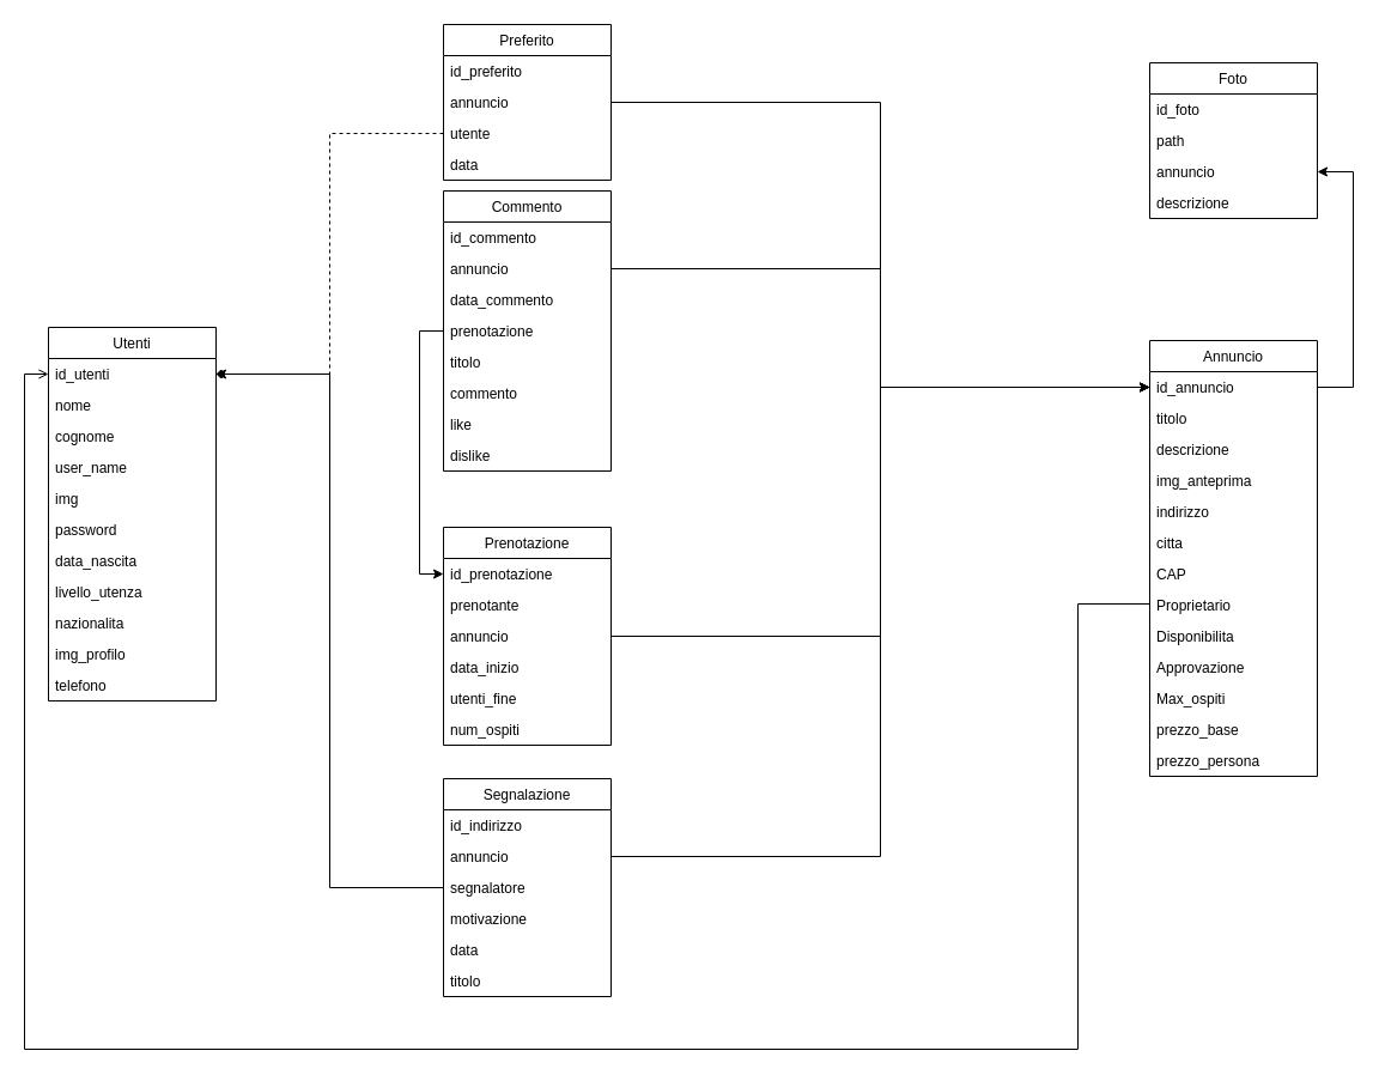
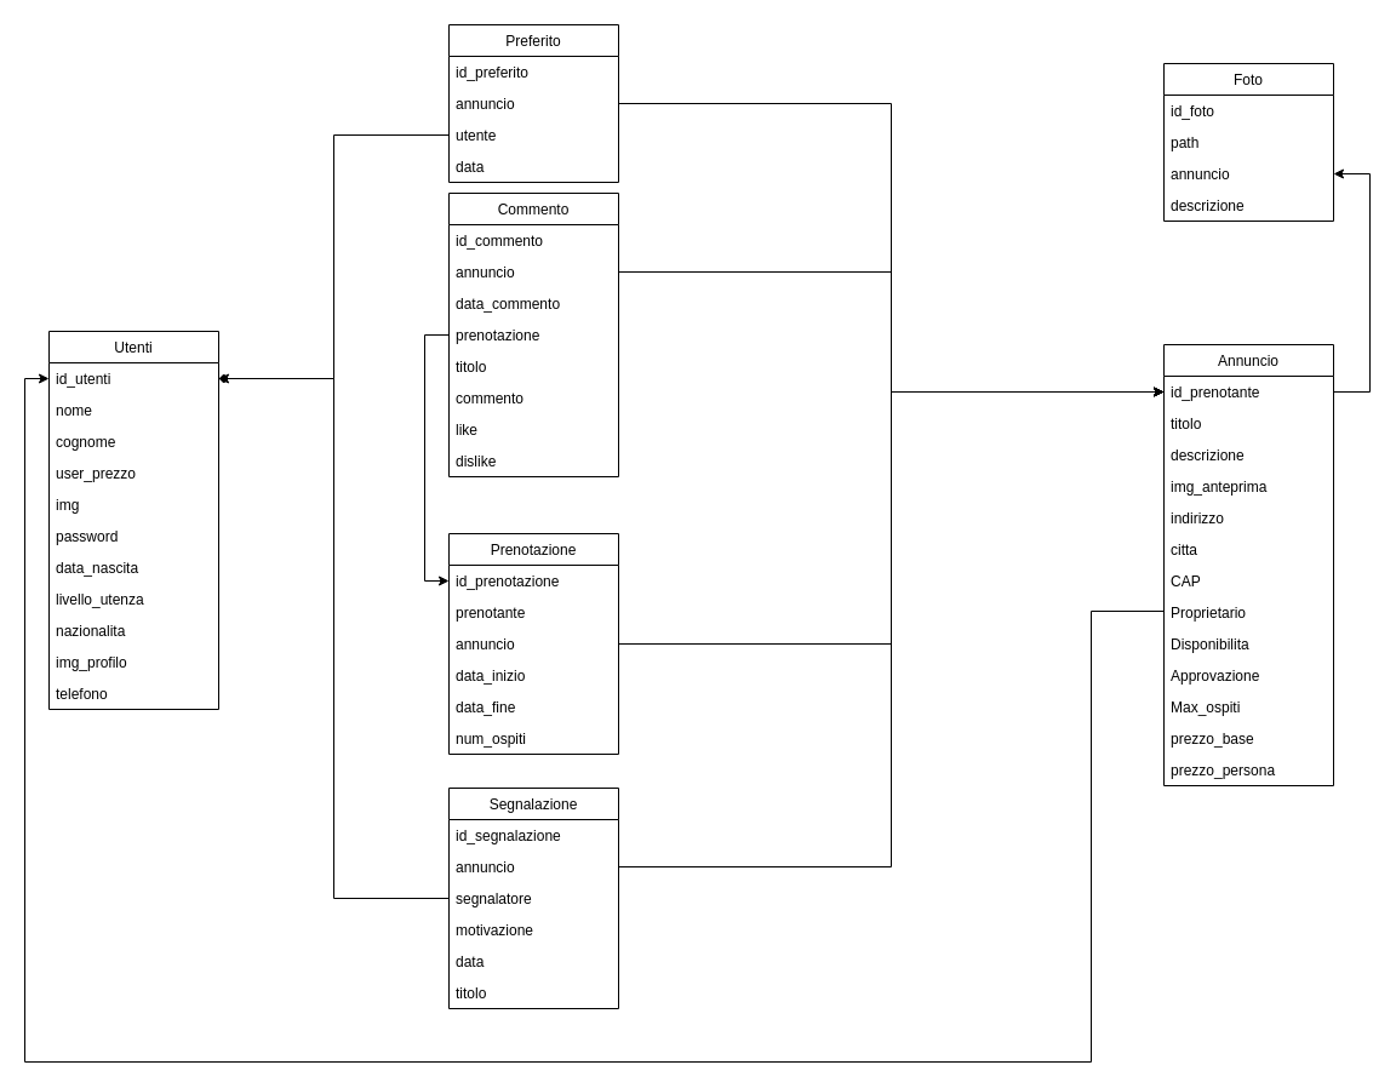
  <mxCell id="0" />
  <mxCell id="1" parent="0" />
  <mxCell id="2" value="Annuncio" style="swimlane;fontStyle=0;childLayout=stackLayout;horizontal=1;startSize=26;fillColor=none;horizontalStack=0;resizeParent=1;resizeParentMax=0;resizeLast=0;collapsible=1;marginBottom=0;" parent="1" vertex="1"><mxGeometry x="960" y="284" width="140" height="364" as="geometry" /></mxCell>
- <mxCell id="3" value="id_annuncio" style="text;strokeColor=none;fillColor=none;align=left;verticalAlign=top;spacingLeft=4;spacingRight=4;overflow=hidden;rotatable=0;points=[[0,0.5],[1,0.5]];portConstraint=eastwest;" parent="2" vertex="1"><mxGeometry y="26" width="140" height="26" as="geometry" /></mxCell>
+ <mxCell id="3" value="id_prenotante" style="text;strokeColor=none;fillColor=none;align=left;verticalAlign=top;spacingLeft=4;spacingRight=4;overflow=hidden;rotatable=0;points=[[0,0.5],[1,0.5]];portConstraint=eastwest;" parent="2" vertex="1"><mxGeometry y="26" width="140" height="26" as="geometry" /></mxCell>
  <mxCell id="4" value="titolo" style="text;strokeColor=none;fillColor=none;align=left;verticalAlign=top;spacingLeft=4;spacingRight=4;overflow=hidden;rotatable=0;points=[[0,0.5],[1,0.5]];portConstraint=eastwest;" parent="2" vertex="1"><mxGeometry y="52" width="140" height="26" as="geometry" /></mxCell>
  <mxCell id="5" value="descrizione" style="text;strokeColor=none;fillColor=none;align=left;verticalAlign=top;spacingLeft=4;spacingRight=4;overflow=hidden;rotatable=0;points=[[0,0.5],[1,0.5]];portConstraint=eastwest;" parent="2" vertex="1"><mxGeometry y="78" width="140" height="26" as="geometry" /></mxCell>
  <mxCell id="6" value="img_anteprima" style="text;strokeColor=none;fillColor=none;align=left;verticalAlign=top;spacingLeft=4;spacingRight=4;overflow=hidden;rotatable=0;points=[[0,0.5],[1,0.5]];portConstraint=eastwest;" parent="2" vertex="1"><mxGeometry y="104" width="140" height="26" as="geometry" /></mxCell>
  <mxCell id="7" value="indirizzo" style="text;strokeColor=none;fillColor=none;align=left;verticalAlign=top;spacingLeft=4;spacingRight=4;overflow=hidden;rotatable=0;points=[[0,0.5],[1,0.5]];portConstraint=eastwest;" parent="2" vertex="1"><mxGeometry y="130" width="140" height="26" as="geometry" /></mxCell>
  <mxCell id="8" value="citta" style="text;strokeColor=none;fillColor=none;align=left;verticalAlign=top;spacingLeft=4;spacingRight=4;overflow=hidden;rotatable=0;points=[[0,0.5],[1,0.5]];portConstraint=eastwest;" parent="2" vertex="1"><mxGeometry y="156" width="140" height="26" as="geometry" /></mxCell>
  <mxCell id="9" value="CAP" style="text;strokeColor=none;fillColor=none;align=left;verticalAlign=top;spacingLeft=4;spacingRight=4;overflow=hidden;rotatable=0;points=[[0,0.5],[1,0.5]];portConstraint=eastwest;" parent="2" vertex="1"><mxGeometry y="182" width="140" height="26" as="geometry" /></mxCell>
  <mxCell id="10" value="Proprietario" style="text;strokeColor=none;fillColor=none;align=left;verticalAlign=top;spacingLeft=4;spacingRight=4;overflow=hidden;rotatable=0;points=[[0,0.5],[1,0.5]];portConstraint=eastwest;" parent="2" vertex="1"><mxGeometry y="208" width="140" height="26" as="geometry" /></mxCell>
  <mxCell id="11" value="Disponibilita" style="text;strokeColor=none;fillColor=none;align=left;verticalAlign=top;spacingLeft=4;spacingRight=4;overflow=hidden;rotatable=0;points=[[0,0.5],[1,0.5]];portConstraint=eastwest;" parent="2" vertex="1"><mxGeometry y="234" width="140" height="26" as="geometry" /></mxCell>
  <mxCell id="12" value="Approvazione" style="text;strokeColor=none;fillColor=none;align=left;verticalAlign=top;spacingLeft=4;spacingRight=4;overflow=hidden;rotatable=0;points=[[0,0.5],[1,0.5]];portConstraint=eastwest;" parent="2" vertex="1"><mxGeometry y="260" width="140" height="26" as="geometry" /></mxCell>
  <mxCell id="13" value="Max_ospiti" style="text;strokeColor=none;fillColor=none;align=left;verticalAlign=top;spacingLeft=4;spacingRight=4;overflow=hidden;rotatable=0;points=[[0,0.5],[1,0.5]];portConstraint=eastwest;" parent="2" vertex="1"><mxGeometry y="286" width="140" height="26" as="geometry" /></mxCell>
  <mxCell id="14" value="prezzo_base" style="text;strokeColor=none;fillColor=none;align=left;verticalAlign=top;spacingLeft=4;spacingRight=4;overflow=hidden;rotatable=0;points=[[0,0.5],[1,0.5]];portConstraint=eastwest;" parent="2" vertex="1"><mxGeometry y="312" width="140" height="26" as="geometry" /></mxCell>
  <mxCell id="15" value="prezzo_persona" style="text;strokeColor=none;fillColor=none;align=left;verticalAlign=top;spacingLeft=4;spacingRight=4;overflow=hidden;rotatable=0;points=[[0,0.5],[1,0.5]];portConstraint=eastwest;" parent="2" vertex="1"><mxGeometry y="338" width="140" height="26" as="geometry" /></mxCell>
  <mxCell id="16" value="Commento" style="swimlane;fontStyle=0;childLayout=stackLayout;horizontal=1;startSize=26;fillColor=none;horizontalStack=0;resizeParent=1;resizeParentMax=0;resizeLast=0;collapsible=1;marginBottom=0;" parent="1" vertex="1"><mxGeometry x="370" y="159" width="140" height="234" as="geometry" /></mxCell>
  <mxCell id="17" value="id_commento" style="text;strokeColor=none;fillColor=none;align=left;verticalAlign=top;spacingLeft=4;spacingRight=4;overflow=hidden;rotatable=0;points=[[0,0.5],[1,0.5]];portConstraint=eastwest;" parent="16" vertex="1"><mxGeometry y="26" width="140" height="26" as="geometry" /></mxCell>
  <mxCell id="18" value="annuncio" style="text;strokeColor=none;fillColor=none;align=left;verticalAlign=top;spacingLeft=4;spacingRight=4;overflow=hidden;rotatable=0;points=[[0,0.5],[1,0.5]];portConstraint=eastwest;" parent="16" vertex="1"><mxGeometry y="52" width="140" height="26" as="geometry" /></mxCell>
  <mxCell id="19" value="data_commento" style="text;strokeColor=none;fillColor=none;align=left;verticalAlign=top;spacingLeft=4;spacingRight=4;overflow=hidden;rotatable=0;points=[[0,0.5],[1,0.5]];portConstraint=eastwest;" parent="16" vertex="1"><mxGeometry y="78" width="140" height="26" as="geometry" /></mxCell>
  <mxCell id="20" value="prenotazione" style="text;strokeColor=none;fillColor=none;align=left;verticalAlign=top;spacingLeft=4;spacingRight=4;overflow=hidden;rotatable=0;points=[[0,0.5],[1,0.5]];portConstraint=eastwest;" parent="16" vertex="1"><mxGeometry y="104" width="140" height="26" as="geometry" /></mxCell>
  <mxCell id="21" value="titolo" style="text;strokeColor=none;fillColor=none;align=left;verticalAlign=top;spacingLeft=4;spacingRight=4;overflow=hidden;rotatable=0;points=[[0,0.5],[1,0.5]];portConstraint=eastwest;" parent="16" vertex="1"><mxGeometry y="130" width="140" height="26" as="geometry" /></mxCell>
  <mxCell id="22" value="commento" style="text;strokeColor=none;fillColor=none;align=left;verticalAlign=top;spacingLeft=4;spacingRight=4;overflow=hidden;rotatable=0;points=[[0,0.5],[1,0.5]];portConstraint=eastwest;" parent="16" vertex="1"><mxGeometry y="156" width="140" height="26" as="geometry" /></mxCell>
  <mxCell id="23" value="like" style="text;strokeColor=none;fillColor=none;align=left;verticalAlign=top;spacingLeft=4;spacingRight=4;overflow=hidden;rotatable=0;points=[[0,0.5],[1,0.5]];portConstraint=eastwest;" parent="16" vertex="1"><mxGeometry y="182" width="140" height="26" as="geometry" /></mxCell>
  <mxCell id="24" value="dislike" style="text;strokeColor=none;fillColor=none;align=left;verticalAlign=top;spacingLeft=4;spacingRight=4;overflow=hidden;rotatable=0;points=[[0,0.5],[1,0.5]];portConstraint=eastwest;" parent="16" vertex="1"><mxGeometry y="208" width="140" height="26" as="geometry" /></mxCell>
  <mxCell id="25" value="Utenti" style="swimlane;fontStyle=0;childLayout=stackLayout;horizontal=1;startSize=26;fillColor=none;horizontalStack=0;resizeParent=1;resizeParentMax=0;resizeLast=0;collapsible=1;marginBottom=0;" parent="1" vertex="1"><mxGeometry x="40" y="273" width="140" height="312" as="geometry" /></mxCell>
  <mxCell id="26" value="id_utenti" style="text;strokeColor=none;fillColor=none;align=left;verticalAlign=top;spacingLeft=4;spacingRight=4;overflow=hidden;rotatable=0;points=[[0,0.5],[1,0.5]];portConstraint=eastwest;" parent="25" vertex="1"><mxGeometry y="26" width="140" height="26" as="geometry" /></mxCell>
  <mxCell id="27" value="nome" style="text;strokeColor=none;fillColor=none;align=left;verticalAlign=top;spacingLeft=4;spacingRight=4;overflow=hidden;rotatable=0;points=[[0,0.5],[1,0.5]];portConstraint=eastwest;" parent="25" vertex="1"><mxGeometry y="52" width="140" height="26" as="geometry" /></mxCell>
  <mxCell id="28" value="cognome" style="text;strokeColor=none;fillColor=none;align=left;verticalAlign=top;spacingLeft=4;spacingRight=4;overflow=hidden;rotatable=0;points=[[0,0.5],[1,0.5]];portConstraint=eastwest;" parent="25" vertex="1"><mxGeometry y="78" width="140" height="26" as="geometry" /></mxCell>
- <mxCell id="29" value="user_name" style="text;strokeColor=none;fillColor=none;align=left;verticalAlign=top;spacingLeft=4;spacingRight=4;overflow=hidden;rotatable=0;points=[[0,0.5],[1,0.5]];portConstraint=eastwest;" parent="25" vertex="1"><mxGeometry y="104" width="140" height="26" as="geometry" /></mxCell>
+ <mxCell id="29" value="user_prezzo" style="text;strokeColor=none;fillColor=none;align=left;verticalAlign=top;spacingLeft=4;spacingRight=4;overflow=hidden;rotatable=0;points=[[0,0.5],[1,0.5]];portConstraint=eastwest;" parent="25" vertex="1"><mxGeometry y="104" width="140" height="26" as="geometry" /></mxCell>
  <mxCell id="30" value="img" style="text;strokeColor=none;fillColor=none;align=left;verticalAlign=top;spacingLeft=4;spacingRight=4;overflow=hidden;rotatable=0;points=[[0,0.5],[1,0.5]];portConstraint=eastwest;" parent="25" vertex="1"><mxGeometry y="130" width="140" height="26" as="geometry" /></mxCell>
  <mxCell id="31" value="password" style="text;strokeColor=none;fillColor=none;align=left;verticalAlign=top;spacingLeft=4;spacingRight=4;overflow=hidden;rotatable=0;points=[[0,0.5],[1,0.5]];portConstraint=eastwest;" parent="25" vertex="1"><mxGeometry y="156" width="140" height="26" as="geometry" /></mxCell>
  <mxCell id="32" value="data_nascita" style="text;strokeColor=none;fillColor=none;align=left;verticalAlign=top;spacingLeft=4;spacingRight=4;overflow=hidden;rotatable=0;points=[[0,0.5],[1,0.5]];portConstraint=eastwest;" parent="25" vertex="1"><mxGeometry y="182" width="140" height="26" as="geometry" /></mxCell>
  <mxCell id="33" value="livello_utenza" style="text;strokeColor=none;fillColor=none;align=left;verticalAlign=top;spacingLeft=4;spacingRight=4;overflow=hidden;rotatable=0;points=[[0,0.5],[1,0.5]];portConstraint=eastwest;" parent="25" vertex="1"><mxGeometry y="208" width="140" height="26" as="geometry" /></mxCell>
  <mxCell id="34" value="nazionalita" style="text;strokeColor=none;fillColor=none;align=left;verticalAlign=top;spacingLeft=4;spacingRight=4;overflow=hidden;rotatable=0;points=[[0,0.5],[1,0.5]];portConstraint=eastwest;" parent="25" vertex="1"><mxGeometry y="234" width="140" height="26" as="geometry" /></mxCell>
  <mxCell id="35" value="img_profilo" style="text;strokeColor=none;fillColor=none;align=left;verticalAlign=top;spacingLeft=4;spacingRight=4;overflow=hidden;rotatable=0;points=[[0,0.5],[1,0.5]];portConstraint=eastwest;" parent="25" vertex="1"><mxGeometry y="260" width="140" height="26" as="geometry" /></mxCell>
  <mxCell id="36" value="telefono" style="text;strokeColor=none;fillColor=none;align=left;verticalAlign=top;spacingLeft=4;spacingRight=4;overflow=hidden;rotatable=0;points=[[0,0.5],[1,0.5]];portConstraint=eastwest;" parent="25" vertex="1"><mxGeometry y="286" width="140" height="26" as="geometry" /></mxCell>
  <mxCell id="37" value="Preferito" style="swimlane;fontStyle=0;childLayout=stackLayout;horizontal=1;startSize=26;fillColor=none;horizontalStack=0;resizeParent=1;resizeParentMax=0;resizeLast=0;collapsible=1;marginBottom=0;" parent="1" vertex="1"><mxGeometry x="370" y="20" width="140" height="130" as="geometry" /></mxCell>
  <mxCell id="38" value="id_preferito" style="text;strokeColor=none;fillColor=none;align=left;verticalAlign=top;spacingLeft=4;spacingRight=4;overflow=hidden;rotatable=0;points=[[0,0.5],[1,0.5]];portConstraint=eastwest;" parent="37" vertex="1"><mxGeometry y="26" width="140" height="26" as="geometry" /></mxCell>
  <mxCell id="39" value="annuncio" style="text;strokeColor=none;fillColor=none;align=left;verticalAlign=top;spacingLeft=4;spacingRight=4;overflow=hidden;rotatable=0;points=[[0,0.5],[1,0.5]];portConstraint=eastwest;" parent="37" vertex="1"><mxGeometry y="52" width="140" height="26" as="geometry" /></mxCell>
  <mxCell id="40" value="utente" style="text;strokeColor=none;fillColor=none;align=left;verticalAlign=top;spacingLeft=4;spacingRight=4;overflow=hidden;rotatable=0;points=[[0,0.5],[1,0.5]];portConstraint=eastwest;" parent="37" vertex="1"><mxGeometry y="78" width="140" height="26" as="geometry" /></mxCell>
  <mxCell id="41" value="data" style="text;strokeColor=none;fillColor=none;align=left;verticalAlign=top;spacingLeft=4;spacingRight=4;overflow=hidden;rotatable=0;points=[[0,0.5],[1,0.5]];portConstraint=eastwest;" parent="37" vertex="1"><mxGeometry y="104" width="140" height="26" as="geometry" /></mxCell>
  <mxCell id="42" value="Segnalazione" style="swimlane;fontStyle=0;childLayout=stackLayout;horizontal=1;startSize=26;fillColor=none;horizontalStack=0;resizeParent=1;resizeParentMax=0;resizeLast=0;collapsible=1;marginBottom=0;" parent="1" vertex="1"><mxGeometry x="370" y="650" width="140" height="182" as="geometry" /></mxCell>
- <mxCell id="43" value="id_indirizzo" style="text;strokeColor=none;fillColor=none;align=left;verticalAlign=top;spacingLeft=4;spacingRight=4;overflow=hidden;rotatable=0;points=[[0,0.5],[1,0.5]];portConstraint=eastwest;" parent="42" vertex="1"><mxGeometry y="26" width="140" height="26" as="geometry" /></mxCell>
+ <mxCell id="43" value="id_segnalazione" style="text;strokeColor=none;fillColor=none;align=left;verticalAlign=top;spacingLeft=4;spacingRight=4;overflow=hidden;rotatable=0;points=[[0,0.5],[1,0.5]];portConstraint=eastwest;" parent="42" vertex="1"><mxGeometry y="26" width="140" height="26" as="geometry" /></mxCell>
  <mxCell id="44" value="annuncio" style="text;strokeColor=none;fillColor=none;align=left;verticalAlign=top;spacingLeft=4;spacingRight=4;overflow=hidden;rotatable=0;points=[[0,0.5],[1,0.5]];portConstraint=eastwest;" parent="42" vertex="1"><mxGeometry y="52" width="140" height="26" as="geometry" /></mxCell>
  <mxCell id="45" value="segnalatore" style="text;strokeColor=none;fillColor=none;align=left;verticalAlign=top;spacingLeft=4;spacingRight=4;overflow=hidden;rotatable=0;points=[[0,0.5],[1,0.5]];portConstraint=eastwest;" parent="42" vertex="1"><mxGeometry y="78" width="140" height="26" as="geometry" /></mxCell>
  <mxCell id="46" value="motivazione" style="text;strokeColor=none;fillColor=none;align=left;verticalAlign=top;spacingLeft=4;spacingRight=4;overflow=hidden;rotatable=0;points=[[0,0.5],[1,0.5]];portConstraint=eastwest;" parent="42" vertex="1"><mxGeometry y="104" width="140" height="26" as="geometry" /></mxCell>
  <mxCell id="47" value="data" style="text;strokeColor=none;fillColor=none;align=left;verticalAlign=top;spacingLeft=4;spacingRight=4;overflow=hidden;rotatable=0;points=[[0,0.5],[1,0.5]];portConstraint=eastwest;" parent="42" vertex="1"><mxGeometry y="130" width="140" height="26" as="geometry" /></mxCell>
  <mxCell id="48" value="titolo" style="text;strokeColor=none;fillColor=none;align=left;verticalAlign=top;spacingLeft=4;spacingRight=4;overflow=hidden;rotatable=0;points=[[0,0.5],[1,0.5]];portConstraint=eastwest;" parent="42" vertex="1"><mxGeometry y="156" width="140" height="26" as="geometry" /></mxCell>
  <mxCell id="49" value="Foto" style="swimlane;fontStyle=0;childLayout=stackLayout;horizontal=1;startSize=26;fillColor=none;horizontalStack=0;resizeParent=1;resizeParentMax=0;resizeLast=0;collapsible=1;marginBottom=0;" parent="1" vertex="1"><mxGeometry x="960" y="52" width="140" height="130" as="geometry" /></mxCell>
  <mxCell id="50" value="id_foto" style="text;strokeColor=none;fillColor=none;align=left;verticalAlign=top;spacingLeft=4;spacingRight=4;overflow=hidden;rotatable=0;points=[[0,0.5],[1,0.5]];portConstraint=eastwest;" parent="49" vertex="1"><mxGeometry y="26" width="140" height="26" as="geometry" /></mxCell>
  <mxCell id="51" value="path" style="text;strokeColor=none;fillColor=none;align=left;verticalAlign=top;spacingLeft=4;spacingRight=4;overflow=hidden;rotatable=0;points=[[0,0.5],[1,0.5]];portConstraint=eastwest;" parent="49" vertex="1"><mxGeometry y="52" width="140" height="26" as="geometry" /></mxCell>
  <mxCell id="52" value="annuncio" style="text;strokeColor=none;fillColor=none;align=left;verticalAlign=top;spacingLeft=4;spacingRight=4;overflow=hidden;rotatable=0;points=[[0,0.5],[1,0.5]];portConstraint=eastwest;" parent="49" vertex="1"><mxGeometry y="78" width="140" height="26" as="geometry" /></mxCell>
  <mxCell id="53" value="descrizione" style="text;strokeColor=none;fillColor=none;align=left;verticalAlign=top;spacingLeft=4;spacingRight=4;overflow=hidden;rotatable=0;points=[[0,0.5],[1,0.5]];portConstraint=eastwest;" parent="49" vertex="1"><mxGeometry y="104" width="140" height="26" as="geometry" /></mxCell>
  <mxCell id="54" style="edgeStyle=orthogonalEdgeStyle;rounded=0;orthogonalLoop=1;jettySize=auto;html=1;entryX=1;entryY=0.5;entryDx=0;entryDy=0;" parent="1" source="3" target="52" edge="1"><mxGeometry relative="1" as="geometry"><Array as="points"><mxPoint x="1130" y="323" /><mxPoint x="1130" y="143" /></Array></mxGeometry></mxCell>
  <mxCell id="55" style="edgeStyle=orthogonalEdgeStyle;rounded=0;orthogonalLoop=1;jettySize=auto;html=1;entryX=0;entryY=0.5;entryDx=0;entryDy=0;" parent="1" source="39" target="3" edge="1"><mxGeometry relative="1" as="geometry" /></mxCell>
  <mxCell id="56" style="edgeStyle=orthogonalEdgeStyle;rounded=0;orthogonalLoop=1;jettySize=auto;html=1;" parent="1" source="18" target="3" edge="1"><mxGeometry relative="1" as="geometry" /></mxCell>
  <mxCell id="57" style="edgeStyle=orthogonalEdgeStyle;rounded=0;orthogonalLoop=1;jettySize=auto;html=1;entryX=0;entryY=0.5;entryDx=0;entryDy=0;" parent="1" source="65" target="3" edge="1"><mxGeometry relative="1" as="geometry" /></mxCell>
  <mxCell id="58" style="edgeStyle=orthogonalEdgeStyle;rounded=0;orthogonalLoop=1;jettySize=auto;html=1;entryX=0;entryY=0.5;entryDx=0;entryDy=0;" parent="1" source="44" target="3" edge="1"><mxGeometry relative="1" as="geometry" /></mxCell>
- <mxCell id="59" style="edgeStyle=orthogonalEdgeStyle;rounded=0;orthogonalLoop=1;jettySize=auto;html=1;entryX=1;entryY=0.5;entryDx=0;entryDy=0;dashed=1;" parent="1" source="40" target="26" edge="1"><mxGeometry relative="1" as="geometry" /></mxCell>
+ <mxCell id="59" style="edgeStyle=orthogonalEdgeStyle;rounded=0;orthogonalLoop=1;jettySize=auto;html=1;entryX=1;entryY=0.5;entryDx=0;entryDy=0;" parent="1" source="40" target="26" edge="1"><mxGeometry relative="1" as="geometry" /></mxCell>
  <mxCell id="60" style="edgeStyle=orthogonalEdgeStyle;rounded=0;orthogonalLoop=1;jettySize=auto;html=1;entryX=1;entryY=0.5;entryDx=0;entryDy=0;endArrow=diamond;" parent="1" source="45" target="26" edge="1"><mxGeometry relative="1" as="geometry" /></mxCell>
- <mxCell id="61" style="edgeStyle=orthogonalEdgeStyle;rounded=0;orthogonalLoop=1;jettySize=auto;html=1;entryX=0;entryY=0.5;entryDx=0;entryDy=0;endArrow=open;" edge="1" parent="1" source="10" target="26"><mxGeometry relative="1" as="geometry"><Array as="points"><mxPoint x="900" y="504" /><mxPoint x="900" y="876" /><mxPoint x="20" y="876" /><mxPoint x="20" y="312" /></Array></mxGeometry></mxCell>
+ <mxCell id="61" style="edgeStyle=orthogonalEdgeStyle;rounded=0;orthogonalLoop=1;jettySize=auto;html=1;entryX=0;entryY=0.5;entryDx=0;entryDy=0;" edge="1" parent="1" source="10" target="26"><mxGeometry relative="1" as="geometry"><Array as="points"><mxPoint x="900" y="504" /><mxPoint x="900" y="876" /><mxPoint x="20" y="876" /><mxPoint x="20" y="312" /></Array></mxGeometry></mxCell>
  <mxCell id="62" value="Prenotazione" style="swimlane;fontStyle=0;childLayout=stackLayout;horizontal=1;startSize=26;fillColor=none;horizontalStack=0;resizeParent=1;resizeParentMax=0;resizeLast=0;collapsible=1;marginBottom=0;" parent="1" vertex="1"><mxGeometry x="370" y="440" width="140" height="182" as="geometry" /></mxCell>
  <mxCell id="63" value="id_prenotazione" style="text;strokeColor=none;fillColor=none;align=left;verticalAlign=top;spacingLeft=4;spacingRight=4;overflow=hidden;rotatable=0;points=[[0,0.5],[1,0.5]];portConstraint=eastwest;" parent="62" vertex="1"><mxGeometry y="26" width="140" height="26" as="geometry" /></mxCell>
  <mxCell id="64" value="prenotante" style="text;strokeColor=none;fillColor=none;align=left;verticalAlign=top;spacingLeft=4;spacingRight=4;overflow=hidden;rotatable=0;points=[[0,0.5],[1,0.5]];portConstraint=eastwest;" parent="62" vertex="1"><mxGeometry y="52" width="140" height="26" as="geometry" /></mxCell>
  <mxCell id="65" value="annuncio" style="text;strokeColor=none;fillColor=none;align=left;verticalAlign=top;spacingLeft=4;spacingRight=4;overflow=hidden;rotatable=0;points=[[0,0.5],[1,0.5]];portConstraint=eastwest;" parent="62" vertex="1"><mxGeometry y="78" width="140" height="26" as="geometry" /></mxCell>
  <mxCell id="66" value="data_inizio" style="text;strokeColor=none;fillColor=none;align=left;verticalAlign=top;spacingLeft=4;spacingRight=4;overflow=hidden;rotatable=0;points=[[0,0.5],[1,0.5]];portConstraint=eastwest;" parent="62" vertex="1"><mxGeometry y="104" width="140" height="26" as="geometry" /></mxCell>
- <mxCell id="67" value="utenti_fine" style="text;strokeColor=none;fillColor=none;align=left;verticalAlign=top;spacingLeft=4;spacingRight=4;overflow=hidden;rotatable=0;points=[[0,0.5],[1,0.5]];portConstraint=eastwest;" parent="62" vertex="1"><mxGeometry y="130" width="140" height="26" as="geometry" /></mxCell>
+ <mxCell id="67" value="data_fine" style="text;strokeColor=none;fillColor=none;align=left;verticalAlign=top;spacingLeft=4;spacingRight=4;overflow=hidden;rotatable=0;points=[[0,0.5],[1,0.5]];portConstraint=eastwest;" parent="62" vertex="1"><mxGeometry y="130" width="140" height="26" as="geometry" /></mxCell>
  <mxCell id="68" value="num_ospiti" style="text;strokeColor=none;fillColor=none;align=left;verticalAlign=top;spacingLeft=4;spacingRight=4;overflow=hidden;rotatable=0;points=[[0,0.5],[1,0.5]];portConstraint=eastwest;" parent="62" vertex="1"><mxGeometry y="156" width="140" height="26" as="geometry" /></mxCell>
  <mxCell id="69" style="edgeStyle=orthogonalEdgeStyle;rounded=0;orthogonalLoop=1;jettySize=auto;html=1;entryX=0;entryY=0.5;entryDx=0;entryDy=0;" parent="1" source="20" target="63" edge="1"><mxGeometry relative="1" as="geometry" /></mxCell>
